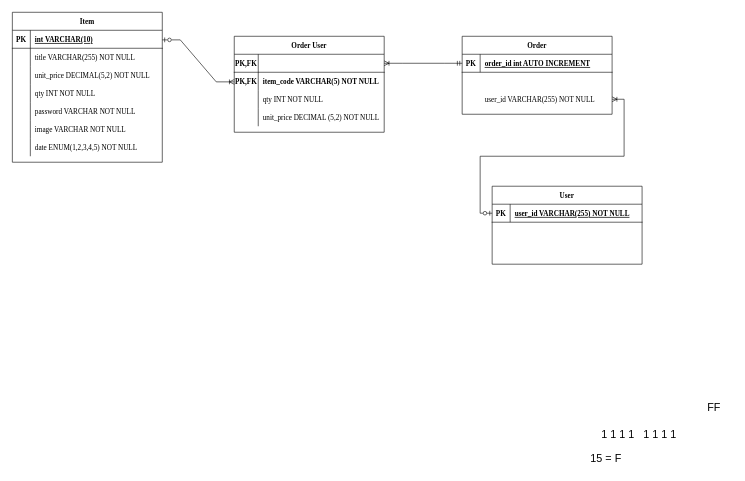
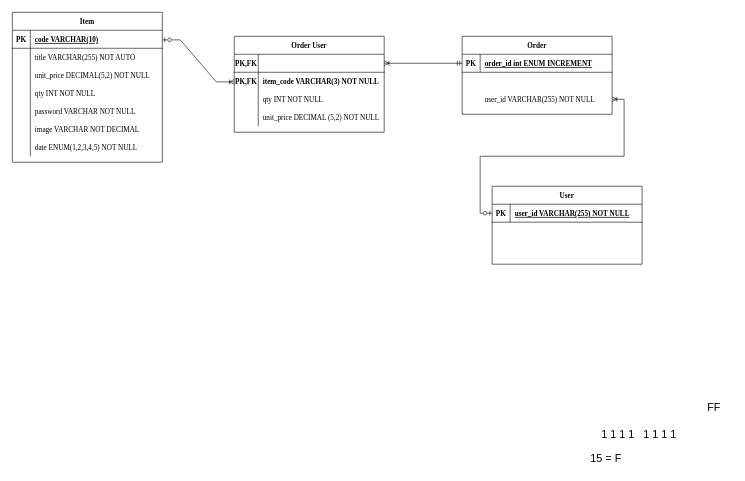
  <mxCell id="0" />
  <mxCell id="1" parent="0" />
  <mxCell id="2" value="Order" style="shape=table;startSize=30;container=1;collapsible=1;childLayout=tableLayout;fixedRows=1;rowLines=0;fontStyle=1;align=center;resizeLast=1;fontFamily=Ubuntu;" parent="1" vertex="1"><mxGeometry x="770" y="60" width="250" height="130" as="geometry" /></mxCell>
  <mxCell id="3" value="" style="shape=partialRectangle;collapsible=0;dropTarget=0;pointerEvents=0;fillColor=none;points=[[0,0.5],[1,0.5]];portConstraint=eastwest;top=0;left=0;right=0;bottom=1;fontFamily=Ubuntu;" parent="2" vertex="1"><mxGeometry y="30" width="250" height="30" as="geometry" /></mxCell>
  <mxCell id="4" value="PK" style="shape=partialRectangle;overflow=hidden;connectable=0;fillColor=none;top=0;left=0;bottom=0;right=0;fontStyle=1;fontFamily=Ubuntu;" parent="3" vertex="1"><mxGeometry width="30" height="30" as="geometry"><mxRectangle width="30" height="30" as="alternateBounds" /></mxGeometry></mxCell>
- <mxCell id="5" value="order_id int AUTO INCREMENT" style="shape=partialRectangle;overflow=hidden;connectable=0;fillColor=none;top=0;left=0;bottom=0;right=0;align=left;spacingLeft=6;fontStyle=5;fontFamily=Ubuntu;" parent="3" vertex="1"><mxGeometry x="30" width="220" height="30" as="geometry"><mxRectangle width="220" height="30" as="alternateBounds" /></mxGeometry></mxCell>
+ <mxCell id="5" value="order_id int ENUM INCREMENT" style="shape=partialRectangle;overflow=hidden;connectable=0;fillColor=none;top=0;left=0;bottom=0;right=0;align=left;spacingLeft=6;fontStyle=5;fontFamily=Ubuntu;" parent="3" vertex="1"><mxGeometry x="30" width="220" height="30" as="geometry"><mxRectangle width="220" height="30" as="alternateBounds" /></mxGeometry></mxCell>
  <mxCell id="6" value="" style="shape=partialRectangle;collapsible=0;dropTarget=0;pointerEvents=0;fillColor=none;points=[[0,0.5],[1,0.5]];portConstraint=eastwest;top=0;left=0;right=0;bottom=0;fontFamily=Ubuntu;" parent="2" vertex="1"><mxGeometry y="60" width="250" height="30" as="geometry" /></mxCell>
  <mxCell id="7" value="" style="shape=partialRectangle;overflow=hidden;connectable=0;fillColor=none;top=0;left=0;bottom=0;right=0;fontFamily=Ubuntu;" parent="6" vertex="1"><mxGeometry width="30" height="30" as="geometry"><mxRectangle width="30" height="30" as="alternateBounds" /></mxGeometry></mxCell>
  <mxCell id="8" value="" style="shape=partialRectangle;collapsible=0;dropTarget=0;pointerEvents=0;fillColor=none;points=[[0,0.5],[1,0.5]];portConstraint=eastwest;top=0;left=0;right=0;bottom=0;fontFamily=Ubuntu;" parent="2" vertex="1"><mxGeometry y="90" width="250" height="30" as="geometry" /></mxCell>
  <mxCell id="9" value="user_id VARCHAR(255) NOT NULL" style="shape=partialRectangle;overflow=hidden;connectable=0;fillColor=none;top=0;left=0;bottom=0;right=0;align=left;spacingLeft=6;fontFamily=Ubuntu;" parent="8" vertex="1"><mxGeometry x="30" width="220" height="30" as="geometry"><mxRectangle width="220" height="30" as="alternateBounds" /></mxGeometry></mxCell>
  <mxCell id="10" value="Item" style="shape=table;startSize=30;container=1;collapsible=1;childLayout=tableLayout;fixedRows=1;rowLines=0;fontStyle=1;align=center;resizeLast=1;fontColor=default;strokeColor=default;fillColor=default;fontFamily=Ubuntu;" parent="1" vertex="1"><mxGeometry x="20" y="20" width="250" height="250" as="geometry" /></mxCell>
  <mxCell id="11" value="" style="shape=partialRectangle;collapsible=0;dropTarget=0;pointerEvents=0;fillColor=none;points=[[0,0.5],[1,0.5]];portConstraint=eastwest;top=0;left=0;right=0;bottom=1;fontFamily=Ubuntu;" parent="10" vertex="1"><mxGeometry y="30" width="250" height="30" as="geometry" /></mxCell>
  <mxCell id="12" value="PK" style="shape=partialRectangle;overflow=hidden;connectable=0;fillColor=none;top=0;left=0;bottom=0;right=0;fontStyle=1;fontFamily=Ubuntu;" parent="11" vertex="1"><mxGeometry width="30" height="30" as="geometry"><mxRectangle width="30" height="30" as="alternateBounds" /></mxGeometry></mxCell>
- <mxCell id="13" value="int VARCHAR(10)" style="shape=partialRectangle;overflow=hidden;connectable=0;fillColor=none;top=0;left=0;bottom=0;right=0;align=left;spacingLeft=6;fontStyle=5;fontColor=default;fontFamily=Ubuntu;" parent="11" vertex="1"><mxGeometry x="30" width="220" height="30" as="geometry"><mxRectangle width="220" height="30" as="alternateBounds" /></mxGeometry></mxCell>
+ <mxCell id="13" value="code VARCHAR(10)" style="shape=partialRectangle;overflow=hidden;connectable=0;fillColor=none;top=0;left=0;bottom=0;right=0;align=left;spacingLeft=6;fontStyle=5;fontColor=default;fontFamily=Ubuntu;" parent="11" vertex="1"><mxGeometry x="30" width="220" height="30" as="geometry"><mxRectangle width="220" height="30" as="alternateBounds" /></mxGeometry></mxCell>
  <mxCell id="14" value="" style="shape=partialRectangle;collapsible=0;dropTarget=0;pointerEvents=0;fillColor=none;points=[[0,0.5],[1,0.5]];portConstraint=eastwest;top=0;left=0;right=0;bottom=0;fontFamily=Ubuntu;" parent="10" vertex="1"><mxGeometry y="60" width="250" height="30" as="geometry" /></mxCell>
  <mxCell id="15" value="" style="shape=partialRectangle;overflow=hidden;connectable=0;fillColor=none;top=0;left=0;bottom=0;right=0;fontFamily=Ubuntu;" parent="14" vertex="1"><mxGeometry width="30" height="30" as="geometry"><mxRectangle width="30" height="30" as="alternateBounds" /></mxGeometry></mxCell>
- <mxCell id="16" value="title VARCHAR(255) NOT NULL" style="shape=partialRectangle;overflow=hidden;connectable=0;fillColor=none;top=0;left=0;bottom=0;right=0;align=left;spacingLeft=6;fontColor=default;strokeColor=default;fontFamily=Ubuntu;" parent="14" vertex="1"><mxGeometry x="30" width="220" height="30" as="geometry"><mxRectangle width="220" height="30" as="alternateBounds" /></mxGeometry></mxCell>
+ <mxCell id="16" value="title VARCHAR(255) NOT AUTO" style="shape=partialRectangle;overflow=hidden;connectable=0;fillColor=none;top=0;left=0;bottom=0;right=0;align=left;spacingLeft=6;fontColor=default;strokeColor=default;fontFamily=Ubuntu;" parent="14" vertex="1"><mxGeometry x="30" width="220" height="30" as="geometry"><mxRectangle width="220" height="30" as="alternateBounds" /></mxGeometry></mxCell>
  <mxCell id="17" value="" style="shape=partialRectangle;collapsible=0;dropTarget=0;pointerEvents=0;fillColor=none;points=[[0,0.5],[1,0.5]];portConstraint=eastwest;top=0;left=0;right=0;bottom=0;fontFamily=Ubuntu;" parent="10" vertex="1"><mxGeometry y="90" width="250" height="30" as="geometry" /></mxCell>
  <mxCell id="18" value="" style="shape=partialRectangle;overflow=hidden;connectable=0;fillColor=none;top=0;left=0;bottom=0;right=0;fontFamily=Ubuntu;" parent="17" vertex="1"><mxGeometry width="30" height="30" as="geometry"><mxRectangle width="30" height="30" as="alternateBounds" /></mxGeometry></mxCell>
  <mxCell id="19" value="unit_price DECIMAL(5,2) NOT NULL" style="shape=partialRectangle;overflow=hidden;connectable=0;fillColor=none;top=0;left=0;bottom=0;right=0;align=left;spacingLeft=6;fontColor=default;strokeColor=default;fontFamily=Ubuntu;" parent="17" vertex="1"><mxGeometry x="30" width="220" height="30" as="geometry"><mxRectangle width="220" height="30" as="alternateBounds" /></mxGeometry></mxCell>
  <mxCell id="20" value="" style="shape=partialRectangle;collapsible=0;dropTarget=0;pointerEvents=0;fillColor=none;points=[[0,0.5],[1,0.5]];portConstraint=eastwest;top=0;left=0;right=0;bottom=0;fontFamily=Ubuntu;" parent="10" vertex="1"><mxGeometry y="120" width="250" height="30" as="geometry" /></mxCell>
  <mxCell id="21" value="" style="shape=partialRectangle;overflow=hidden;connectable=0;fillColor=none;top=0;left=0;bottom=0;right=0;fontFamily=Ubuntu;" parent="20" vertex="1"><mxGeometry width="30" height="30" as="geometry"><mxRectangle width="30" height="30" as="alternateBounds" /></mxGeometry></mxCell>
  <mxCell id="22" value="qty INT NOT NULL" style="shape=partialRectangle;overflow=hidden;connectable=0;fillColor=none;top=0;left=0;bottom=0;right=0;align=left;spacingLeft=6;fontColor=default;strokeColor=default;fontFamily=Ubuntu;" parent="20" vertex="1"><mxGeometry x="30" width="220" height="30" as="geometry"><mxRectangle width="220" height="30" as="alternateBounds" /></mxGeometry></mxCell>
  <mxCell id="23" value="" style="shape=partialRectangle;collapsible=0;dropTarget=0;pointerEvents=0;fillColor=none;points=[[0,0.5],[1,0.5]];portConstraint=eastwest;top=0;left=0;right=0;bottom=0;fontFamily=Ubuntu;" parent="10" vertex="1"><mxGeometry y="150" width="250" height="30" as="geometry" /></mxCell>
  <mxCell id="24" value="" style="shape=partialRectangle;overflow=hidden;connectable=0;fillColor=none;top=0;left=0;bottom=0;right=0;fontFamily=Ubuntu;" parent="23" vertex="1"><mxGeometry width="30" height="30" as="geometry"><mxRectangle width="30" height="30" as="alternateBounds" /></mxGeometry></mxCell>
  <mxCell id="25" value="password VARCHAR NOT NULL" style="shape=partialRectangle;overflow=hidden;connectable=0;fillColor=none;top=0;left=0;bottom=0;right=0;align=left;spacingLeft=6;fontColor=default;strokeColor=default;fontFamily=Ubuntu;" parent="23" vertex="1"><mxGeometry x="30" width="220" height="30" as="geometry"><mxRectangle width="220" height="30" as="alternateBounds" /></mxGeometry></mxCell>
  <mxCell id="26" value="" style="shape=partialRectangle;collapsible=0;dropTarget=0;pointerEvents=0;fillColor=none;points=[[0,0.5],[1,0.5]];portConstraint=eastwest;top=0;left=0;right=0;bottom=0;fontFamily=Ubuntu;" parent="10" vertex="1"><mxGeometry y="180" width="250" height="30" as="geometry" /></mxCell>
  <mxCell id="27" value="" style="shape=partialRectangle;overflow=hidden;connectable=0;fillColor=none;top=0;left=0;bottom=0;right=0;fontFamily=Ubuntu;" parent="26" vertex="1"><mxGeometry width="30" height="30" as="geometry"><mxRectangle width="30" height="30" as="alternateBounds" /></mxGeometry></mxCell>
- <mxCell id="28" value="image VARCHAR NOT NULL" style="shape=partialRectangle;overflow=hidden;connectable=0;fillColor=none;top=0;left=0;bottom=0;right=0;align=left;spacingLeft=6;fontColor=default;strokeColor=default;fontFamily=Ubuntu;" parent="26" vertex="1"><mxGeometry x="30" width="220" height="30" as="geometry"><mxRectangle width="220" height="30" as="alternateBounds" /></mxGeometry></mxCell>
+ <mxCell id="28" value="image VARCHAR NOT DECIMAL" style="shape=partialRectangle;overflow=hidden;connectable=0;fillColor=none;top=0;left=0;bottom=0;right=0;align=left;spacingLeft=6;fontColor=default;strokeColor=default;fontFamily=Ubuntu;" parent="26" vertex="1"><mxGeometry x="30" width="220" height="30" as="geometry"><mxRectangle width="220" height="30" as="alternateBounds" /></mxGeometry></mxCell>
  <mxCell id="29" value="" style="shape=partialRectangle;collapsible=0;dropTarget=0;pointerEvents=0;fillColor=none;points=[[0,0.5],[1,0.5]];portConstraint=eastwest;top=0;left=0;right=0;bottom=0;fontFamily=Ubuntu;" parent="10" vertex="1"><mxGeometry y="210" width="250" height="30" as="geometry" /></mxCell>
  <mxCell id="30" value="" style="shape=partialRectangle;overflow=hidden;connectable=0;fillColor=none;top=0;left=0;bottom=0;right=0;fontFamily=Ubuntu;" parent="29" vertex="1"><mxGeometry width="30" height="30" as="geometry"><mxRectangle width="30" height="30" as="alternateBounds" /></mxGeometry></mxCell>
  <mxCell id="31" value="date ENUM(1,2,3,4,5) NOT NULL" style="shape=partialRectangle;overflow=hidden;connectable=0;fillColor=none;top=0;left=0;bottom=0;right=0;align=left;spacingLeft=6;fontColor=default;strokeColor=default;fontFamily=Ubuntu;" parent="29" vertex="1"><mxGeometry x="30" width="220" height="30" as="geometry"><mxRectangle width="220" height="30" as="alternateBounds" /></mxGeometry></mxCell>
  <mxCell id="32" value="Order User" style="shape=table;startSize=30;container=1;collapsible=1;childLayout=tableLayout;fixedRows=1;rowLines=0;fontStyle=1;align=center;resizeLast=1;fontFamily=Ubuntu;" parent="1" vertex="1"><mxGeometry x="390" y="60" width="250" height="160" as="geometry" /></mxCell>
  <mxCell id="33" value="" style="shape=partialRectangle;collapsible=0;dropTarget=0;pointerEvents=0;fillColor=none;points=[[0,0.5],[1,0.5]];portConstraint=eastwest;top=0;left=0;right=0;bottom=1;fontFamily=Ubuntu;" parent="32" vertex="1"><mxGeometry y="30" width="250" height="30" as="geometry" /></mxCell>
  <mxCell id="34" value="PK,FK" style="shape=partialRectangle;overflow=hidden;connectable=0;fillColor=none;top=0;left=0;bottom=0;right=0;fontStyle=1;fontFamily=Ubuntu;" parent="33" vertex="1"><mxGeometry width="40" height="30" as="geometry"><mxRectangle width="40" height="30" as="alternateBounds" /></mxGeometry></mxCell>
  <mxCell id="35" value="" style="shape=partialRectangle;collapsible=0;dropTarget=0;pointerEvents=0;fillColor=none;points=[[0,0.5],[1,0.5]];portConstraint=eastwest;top=0;left=0;right=0;bottom=0;fontFamily=Ubuntu;" parent="32" vertex="1"><mxGeometry y="60" width="250" height="30" as="geometry" /></mxCell>
  <mxCell id="36" value="PK,FK" style="shape=partialRectangle;overflow=hidden;connectable=0;fillColor=none;top=0;left=0;bottom=0;right=0;fontStyle=1;fontFamily=Ubuntu;" parent="35" vertex="1"><mxGeometry width="40" height="30" as="geometry"><mxRectangle width="40" height="30" as="alternateBounds" /></mxGeometry></mxCell>
- <mxCell id="37" value="item_code VARCHAR(5) NOT NULL" style="shape=partialRectangle;overflow=hidden;connectable=0;fillColor=none;top=0;left=0;bottom=0;right=0;align=left;spacingLeft=6;fontStyle=1;fontFamily=Ubuntu;" parent="35" vertex="1"><mxGeometry x="40" width="210" height="30" as="geometry"><mxRectangle width="210" height="30" as="alternateBounds" /></mxGeometry></mxCell>
+ <mxCell id="37" value="item_code VARCHAR(3) NOT NULL" style="shape=partialRectangle;overflow=hidden;connectable=0;fillColor=none;top=0;left=0;bottom=0;right=0;align=left;spacingLeft=6;fontStyle=1;fontFamily=Ubuntu;" parent="35" vertex="1"><mxGeometry x="40" width="210" height="30" as="geometry"><mxRectangle width="210" height="30" as="alternateBounds" /></mxGeometry></mxCell>
  <mxCell id="38" value="" style="shape=partialRectangle;collapsible=0;dropTarget=0;pointerEvents=0;fillColor=none;points=[[0,0.5],[1,0.5]];portConstraint=eastwest;top=0;left=0;right=0;bottom=0;fontFamily=Ubuntu;" parent="32" vertex="1"><mxGeometry y="90" width="250" height="30" as="geometry" /></mxCell>
  <mxCell id="39" value="" style="shape=partialRectangle;overflow=hidden;connectable=0;fillColor=none;top=0;left=0;bottom=0;right=0;fontStyle=1;fontFamily=Ubuntu;" parent="38" vertex="1"><mxGeometry width="40" height="30" as="geometry"><mxRectangle width="40" height="30" as="alternateBounds" /></mxGeometry></mxCell>
  <mxCell id="40" value="qty INT NOT NULL" style="shape=partialRectangle;overflow=hidden;connectable=0;fillColor=none;top=0;left=0;bottom=0;right=0;align=left;spacingLeft=6;fontStyle=0;fontFamily=Ubuntu;" parent="38" vertex="1"><mxGeometry x="40" width="210" height="30" as="geometry"><mxRectangle width="210" height="30" as="alternateBounds" /></mxGeometry></mxCell>
  <mxCell id="41" value="" style="shape=partialRectangle;collapsible=0;dropTarget=0;pointerEvents=0;fillColor=none;points=[[0,0.5],[1,0.5]];portConstraint=eastwest;top=0;left=0;right=0;bottom=0;fontFamily=Ubuntu;" parent="32" vertex="1"><mxGeometry y="120" width="250" height="30" as="geometry" /></mxCell>
  <mxCell id="42" value="" style="shape=partialRectangle;overflow=hidden;connectable=0;fillColor=none;top=0;left=0;bottom=0;right=0;fontStyle=1;fontFamily=Ubuntu;" parent="41" vertex="1"><mxGeometry width="40" height="30" as="geometry"><mxRectangle width="40" height="30" as="alternateBounds" /></mxGeometry></mxCell>
  <mxCell id="43" value="unit_price DECIMAL (5,2) NOT NULL" style="shape=partialRectangle;overflow=hidden;connectable=0;fillColor=none;top=0;left=0;bottom=0;right=0;align=left;spacingLeft=6;fontStyle=0;fontFamily=Ubuntu;" parent="41" vertex="1"><mxGeometry x="40" width="210" height="30" as="geometry"><mxRectangle width="210" height="30" as="alternateBounds" /></mxGeometry></mxCell>
  <mxCell id="44" value="" style="edgeStyle=entityRelationEdgeStyle;fontSize=12;html=1;endArrow=ERoneToMany;startArrow=ERmandOne;rounded=0;exitX=0;exitY=0.5;exitDx=0;exitDy=0;" parent="1" source="3" target="33" edge="1"><mxGeometry width="100" height="100" relative="1" as="geometry"><mxPoint x="700" y="170" as="sourcePoint" /><mxPoint x="810" y="110" as="targetPoint" /></mxGeometry></mxCell>
  <mxCell id="45" value="" style="edgeStyle=entityRelationEdgeStyle;fontSize=12;html=1;endArrow=ERoneToMany;startArrow=ERzeroToOne;rounded=0;exitX=1;exitY=0.5;exitDx=0;exitDy=0;startFill=0;endFill=0;" parent="1" edge="1"><mxGeometry width="100" height="100" relative="1" as="geometry"><mxPoint x="270" y="66" as="sourcePoint" /><mxPoint x="390" y="136" as="targetPoint" /></mxGeometry></mxCell>
  <mxCell id="46" value="User" style="shape=table;startSize=30;container=1;collapsible=1;childLayout=tableLayout;fixedRows=1;rowLines=0;fontStyle=1;align=center;resizeLast=1;fontFamily=Ubuntu;" parent="1" vertex="1"><mxGeometry x="820" y="310" width="250" height="130" as="geometry" /></mxCell>
  <mxCell id="47" value="" style="shape=partialRectangle;collapsible=0;dropTarget=0;pointerEvents=0;fillColor=none;points=[[0,0.5],[1,0.5]];portConstraint=eastwest;top=0;left=0;right=0;bottom=1;fontFamily=Ubuntu;" parent="46" vertex="1"><mxGeometry y="30" width="250" height="30" as="geometry" /></mxCell>
  <mxCell id="48" value="PK" style="shape=partialRectangle;overflow=hidden;connectable=0;fillColor=none;top=0;left=0;bottom=0;right=0;fontStyle=1;fontFamily=Ubuntu;" parent="47" vertex="1"><mxGeometry width="30" height="30" as="geometry"><mxRectangle width="30" height="30" as="alternateBounds" /></mxGeometry></mxCell>
  <mxCell id="49" value="user_id VARCHAR(255) NOT NULL" style="shape=partialRectangle;overflow=hidden;connectable=0;fillColor=none;top=0;left=0;bottom=0;right=0;align=left;spacingLeft=6;fontStyle=5;fontFamily=Ubuntu;" parent="47" vertex="1"><mxGeometry x="30" width="220" height="30" as="geometry"><mxRectangle width="220" height="30" as="alternateBounds" /></mxGeometry></mxCell>
  <mxCell id="50" value="" style="shape=partialRectangle;collapsible=0;dropTarget=0;pointerEvents=0;fillColor=none;points=[[0,0.5],[1,0.5]];portConstraint=eastwest;top=0;left=0;right=0;bottom=0;fontFamily=Ubuntu;" parent="46" vertex="1"><mxGeometry y="60" width="250" height="30" as="geometry" /></mxCell>
  <mxCell id="51" value="" style="shape=partialRectangle;overflow=hidden;connectable=0;fillColor=none;top=0;left=0;bottom=0;right=0;fontFamily=Ubuntu;" parent="50" vertex="1"><mxGeometry width="30" height="30" as="geometry"><mxRectangle width="30" height="30" as="alternateBounds" /></mxGeometry></mxCell>
  <mxCell id="52" value="" style="shape=partialRectangle;collapsible=0;dropTarget=0;pointerEvents=0;fillColor=none;points=[[0,0.5],[1,0.5]];portConstraint=eastwest;top=0;left=0;right=0;bottom=0;fontFamily=Ubuntu;" parent="46" vertex="1"><mxGeometry y="90" width="250" height="30" as="geometry" /></mxCell>
  <mxCell id="53" value="" style="shape=partialRectangle;overflow=hidden;connectable=0;fillColor=none;top=0;left=0;bottom=0;right=0;fontFamily=Ubuntu;" parent="52" vertex="1"><mxGeometry width="30" height="30" as="geometry"><mxRectangle width="30" height="30" as="alternateBounds" /></mxGeometry></mxCell>
  <mxCell id="54" style="edgeStyle=orthogonalEdgeStyle;rounded=0;orthogonalLoop=1;jettySize=auto;html=1;exitX=0;exitY=0.5;exitDx=0;exitDy=0;startArrow=ERzeroToOne;startFill=0;endArrow=ERoneToMany;endFill=0;" parent="1" source="47" target="8" edge="1"><mxGeometry relative="1" as="geometry" /></mxCell>
  <mxCell id="55" value="15 = F" style="text;html=1;strokeColor=none;fillColor=none;align=center;verticalAlign=middle;whiteSpace=wrap;rounded=0;fontSize=18;" parent="1" vertex="1"><mxGeometry x="980" y="750" width="60" height="30" as="geometry" /></mxCell>
  <mxCell id="56" value="1 1 1 1" style="text;html=1;strokeColor=none;fillColor=none;align=center;verticalAlign=middle;whiteSpace=wrap;rounded=0;fontSize=18;" parent="1" vertex="1"><mxGeometry x="1000" y="710" width="60" height="30" as="geometry" /></mxCell>
  <mxCell id="57" value="1 1 1 1" style="text;html=1;strokeColor=none;fillColor=none;align=center;verticalAlign=middle;whiteSpace=wrap;rounded=0;fontSize=18;" parent="1" vertex="1"><mxGeometry x="1070" y="710" width="60" height="30" as="geometry" /></mxCell>
  <mxCell id="58" value="FF" style="text;html=1;strokeColor=none;fillColor=none;align=center;verticalAlign=middle;whiteSpace=wrap;rounded=0;fontSize=18;" parent="1" vertex="1"><mxGeometry x="1160" y="665" width="60" height="30" as="geometry" /></mxCell>
